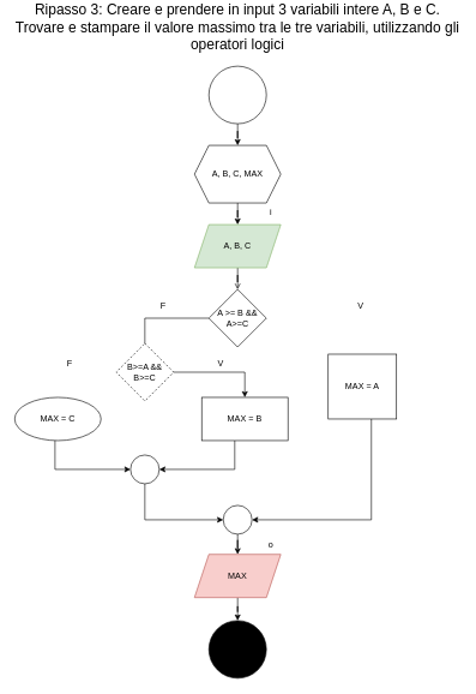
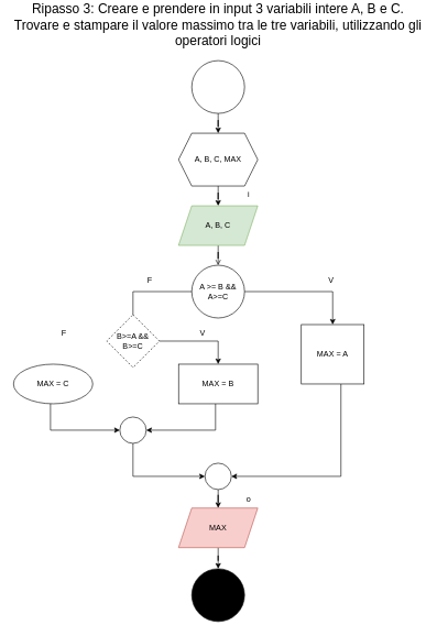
  <mxCell id="0" />
  <mxCell id="1" parent="0" />
  <mxCell id="2" value="Ripasso 3: Creare e prendere in input 3 variabili intere A, B e C. Trovare e stampare il valore massimo tra le tre variabili, utilizzando gli operatori logici" style="text;html=1;align=center;verticalAlign=middle;whiteSpace=wrap;rounded=0;fontSize=20;" vertex="1" parent="1"><mxGeometry x="20" y="20" width="620" height="30" as="geometry" /></mxCell>
  <mxCell id="3" value="" style="edgeStyle=orthogonalEdgeStyle;rounded=0;orthogonalLoop=1;jettySize=auto;html=1;" edge="1" parent="1" source="4" target="6"><mxGeometry relative="1" as="geometry" /></mxCell>
  <mxCell id="4" value="" style="ellipse;whiteSpace=wrap;html=1;aspect=fixed;" vertex="1" parent="1"><mxGeometry x="290" y="90" width="80" height="80" as="geometry" /></mxCell>
  <mxCell id="5" value="" style="edgeStyle=orthogonalEdgeStyle;rounded=0;orthogonalLoop=1;jettySize=auto;html=1;" edge="1" parent="1" source="6" target="8"><mxGeometry relative="1" as="geometry" /></mxCell>
  <mxCell id="6" value="A, B, C, MAX" style="shape=hexagon;perimeter=hexagonPerimeter2;whiteSpace=wrap;html=1;fixedSize=1;" vertex="1" parent="1"><mxGeometry x="270" y="200" width="120" height="80" as="geometry" /></mxCell>
  <mxCell id="7" value="" style="edgeStyle=orthogonalEdgeStyle;rounded=0;orthogonalLoop=1;jettySize=auto;html=1;endArrow=open;" edge="1" parent="1" source="8" target="12"><mxGeometry relative="1" as="geometry" /></mxCell>
  <mxCell id="8" value="A, B, C" style="shape=parallelogram;perimeter=parallelogramPerimeter;whiteSpace=wrap;html=1;fixedSize=1;fillColor=#d5e8d4;strokeColor=#82b366;" vertex="1" parent="1"><mxGeometry x="270" y="310" width="120" height="60" as="geometry" /></mxCell>
  <mxCell id="9" value="i" style="text;html=1;align=center;verticalAlign=middle;resizable=0;points=[];autosize=1;strokeColor=none;fillColor=none;" vertex="1" parent="1"><mxGeometry x="361" y="278" width="30" height="30" as="geometry" /></mxCell>
  <mxCell id="10" style="edgeStyle=orthogonalEdgeStyle;rounded=0;orthogonalLoop=1;jettySize=auto;html=1;entryX=0.5;entryY=0;entryDx=0;entryDy=0;endArrow=none;" edge="1" parent="1" source="12" target="14"><mxGeometry relative="1" as="geometry" /></mxCell>
- <mxCell id="12" value="A &amp;gt;= B &amp;amp;&amp;amp; A&amp;gt;=C" style="rhombus;whiteSpace=wrap;html=1;" vertex="1" parent="1"><mxGeometry x="290" y="400" width="80" height="80" as="geometry" /></mxCell>
+ <mxCell id="11" value="" style="edgeStyle=orthogonalEdgeStyle;rounded=0;orthogonalLoop=1;jettySize=auto;html=1;" edge="1" parent="1" source="12" target="20"><mxGeometry relative="1" as="geometry" /></mxCell>
+ <mxCell id="12" value="A &amp;gt;= B &amp;amp;&amp;amp; A&amp;gt;=C" style="ellipse;whiteSpace=wrap;html=1;" vertex="1" parent="1"><mxGeometry x="290" y="400" width="80" height="80" as="geometry" /></mxCell>
  <mxCell id="13" style="edgeStyle=orthogonalEdgeStyle;rounded=0;orthogonalLoop=1;jettySize=auto;html=1;entryX=0.5;entryY=0;entryDx=0;entryDy=0;" edge="1" parent="1" source="14" target="24"><mxGeometry relative="1" as="geometry" /></mxCell>
  <mxCell id="14" value="B&amp;gt;=A &amp;amp;&amp;amp; B&amp;gt;=C" style="rhombus;whiteSpace=wrap;html=1;dashed=1;" vertex="1" parent="1"><mxGeometry x="161" y="475" width="80" height="80" as="geometry" /></mxCell>
  <mxCell id="15" value="" style="edgeStyle=orthogonalEdgeStyle;rounded=0;orthogonalLoop=1;jettySize=auto;html=1;" edge="1" parent="1" source="16" target="17"><mxGeometry relative="1" as="geometry" /></mxCell>
  <mxCell id="16" value="MAX" style="shape=parallelogram;perimeter=parallelogramPerimeter;whiteSpace=wrap;html=1;fixedSize=1;fillColor=#f8cecc;strokeColor=#b85450;" vertex="1" parent="1"><mxGeometry x="270" y="768" width="120" height="60" as="geometry" /></mxCell>
  <mxCell id="17" value="" style="ellipse;whiteSpace=wrap;html=1;fillColor=#000000;" vertex="1" parent="1"><mxGeometry x="290" y="860" width="80" height="80" as="geometry" /></mxCell>
  <mxCell id="18" value="o" style="text;html=1;align=center;verticalAlign=middle;resizable=0;points=[];autosize=1;strokeColor=none;fillColor=none;" vertex="1" parent="1"><mxGeometry x="361" y="740" width="30" height="30" as="geometry" /></mxCell>
  <mxCell id="19" style="edgeStyle=orthogonalEdgeStyle;rounded=0;orthogonalLoop=1;jettySize=auto;html=1;entryX=1;entryY=0.5;entryDx=0;entryDy=0;" edge="1" parent="1" source="20" target="30"><mxGeometry relative="1" as="geometry"><Array as="points"><mxPoint x="516" y="720" /></Array></mxGeometry></mxCell>
  <mxCell id="20" value="MAX = A" style="whiteSpace=wrap;html=1;" vertex="1" parent="1"><mxGeometry x="456" y="490" width="95" height="90" as="geometry" /></mxCell>
  <mxCell id="21" value="V" style="text;html=1;align=center;verticalAlign=middle;resizable=0;points=[];autosize=1;strokeColor=none;fillColor=none;" vertex="1" parent="1"><mxGeometry x="486" y="408" width="30" height="30" as="geometry" /></mxCell>
  <mxCell id="22" value="F" style="text;html=1;align=center;verticalAlign=middle;resizable=0;points=[];autosize=1;strokeColor=none;fillColor=none;" vertex="1" parent="1"><mxGeometry x="211" y="408" width="30" height="30" as="geometry" /></mxCell>
  <mxCell id="23" style="edgeStyle=orthogonalEdgeStyle;rounded=0;orthogonalLoop=1;jettySize=auto;html=1;entryX=1;entryY=0.5;entryDx=0;entryDy=0;" edge="1" parent="1" source="24" target="28"><mxGeometry relative="1" as="geometry"><Array as="points"><mxPoint x="326" y="650" /></Array></mxGeometry></mxCell>
- <mxCell id="24" value="MAX = B" style="whiteSpace=wrap;html=1;" vertex="1" parent="1"><mxGeometry x="280" y="550" width="120" height="60" as="geometry" /></mxCell>
+ <mxCell id="24" value="MAX = B" style="whiteSpace=wrap;html=1;" vertex="1" parent="1"><mxGeometry x="270" y="550" width="120" height="60" as="geometry" /></mxCell>
  <mxCell id="25" style="edgeStyle=orthogonalEdgeStyle;rounded=0;orthogonalLoop=1;jettySize=auto;html=1;entryX=0;entryY=0.5;entryDx=0;entryDy=0;" edge="1" parent="1" source="26" target="28"><mxGeometry relative="1" as="geometry"><Array as="points"><mxPoint x="76" y="650" /></Array></mxGeometry></mxCell>
  <mxCell id="26" value="MAX = C" style="ellipse;whiteSpace=wrap;html=1;" vertex="1" parent="1"><mxGeometry x="20" y="550" width="120" height="60" as="geometry" /></mxCell>
  <mxCell id="27" style="edgeStyle=orthogonalEdgeStyle;rounded=0;orthogonalLoop=1;jettySize=auto;html=1;entryX=0;entryY=0.5;entryDx=0;entryDy=0;" edge="1" parent="1" source="28" target="30"><mxGeometry relative="1" as="geometry"><Array as="points"><mxPoint x="201" y="720" /></Array></mxGeometry></mxCell>
  <mxCell id="28" value="" style="ellipse;whiteSpace=wrap;html=1;aspect=fixed;" vertex="1" parent="1"><mxGeometry x="181" y="630" width="40" height="40" as="geometry" /></mxCell>
  <mxCell id="29" style="edgeStyle=orthogonalEdgeStyle;rounded=0;orthogonalLoop=1;jettySize=auto;html=1;" edge="1" parent="1" source="30" target="16"><mxGeometry relative="1" as="geometry" /></mxCell>
  <mxCell id="30" value="" style="ellipse;whiteSpace=wrap;html=1;aspect=fixed;" vertex="1" parent="1"><mxGeometry x="310" y="700" width="40" height="40" as="geometry" /></mxCell>
  <mxCell id="31" value="V" style="text;html=1;align=center;verticalAlign=middle;resizable=0;points=[];autosize=1;strokeColor=none;fillColor=none;" vertex="1" parent="1"><mxGeometry x="291" y="488" width="30" height="30" as="geometry" /></mxCell>
  <mxCell id="32" value="F" style="text;html=1;align=center;verticalAlign=middle;resizable=0;points=[];autosize=1;strokeColor=none;fillColor=none;" vertex="1" parent="1"><mxGeometry x="81" y="488" width="30" height="30" as="geometry" /></mxCell>
